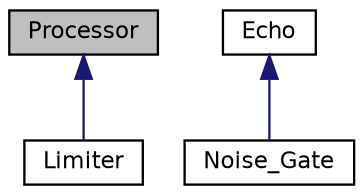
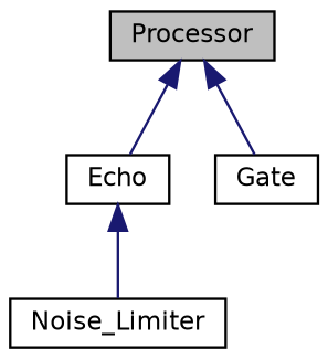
  digraph {
    node [color=black fillcolor=white fontname=Helvetica fontsize=10 shape=record style=filled]
    edge [color=midnightblue dir=back fontname=Helvetica fontsize=10 labelfontname=Helvetica labelfontsize=10 style=solid]
    n1 [fillcolor=grey75 fontcolor=black height=0.2 label=Processor width=0.4]
    n2 [height=0.2 label=Echo width=0.4]
-   n3 [height=0.2 label=Limiter width=0.4]
-   n4 [height=0.2 label=Noise_Gate width=0.4]
+   n3 [height=0.2 label=Gate width=0.4]
+   n4 [height=0.2 label=Noise_Limiter width=0.4]
+   n1 -> n2
    n1 -> n3
    n2 -> n4
  }
